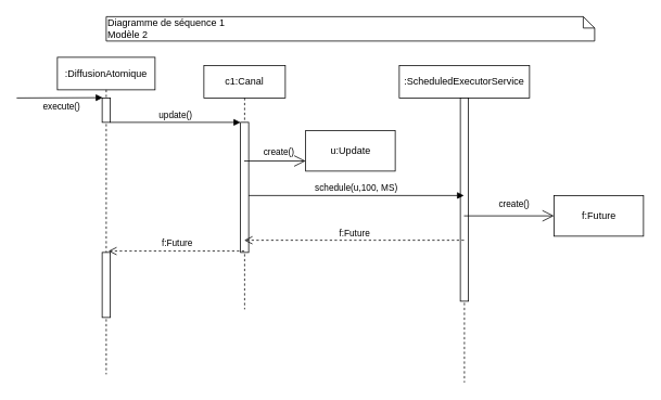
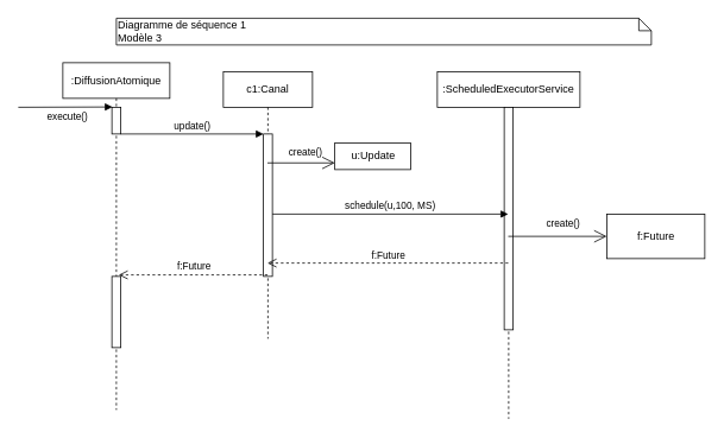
  <mxCell id="0" />
  <mxCell id="1" parent="0" />
- <mxCell id="2" value="Diagramme de séquence 1&lt;br&gt;Modèle 2" style="shape=note;whiteSpace=wrap;html=1;size=14;verticalAlign=top;align=left;spacingTop=-6;" vertex="1" parent="1"><mxGeometry x="130" y="20" width="600" height="30" as="geometry" /></mxCell>
+ <mxCell id="2" value="Diagramme de séquence 1&lt;br&gt;Modèle 3" style="shape=note;whiteSpace=wrap;html=1;size=14;verticalAlign=top;align=left;spacingTop=-6;" vertex="1" parent="1"><mxGeometry x="130" y="20" width="600" height="30" as="geometry" /></mxCell>
  <mxCell id="3" value=":DiffusionAtomique" style="shape=umlLifeline;perimeter=lifelinePerimeter;whiteSpace=wrap;html=1;container=1;collapsible=0;recursiveResize=0;outlineConnect=0;" vertex="1" parent="1"><mxGeometry x="70" y="70" width="120" height="390" as="geometry" /></mxCell>
  <mxCell id="4" value="" style="html=1;points=[];perimeter=orthogonalPerimeter;" vertex="1" parent="3"><mxGeometry x="55" y="50" width="10" height="30" as="geometry" /></mxCell>
  <mxCell id="5" value="" style="html=1;points=[];perimeter=orthogonalPerimeter;" vertex="1" parent="3"><mxGeometry x="55" y="240" width="10" height="80" as="geometry" /></mxCell>
  <mxCell id="6" value="c1:Canal" style="shape=umlLifeline;perimeter=lifelinePerimeter;whiteSpace=wrap;html=1;container=1;collapsible=0;recursiveResize=0;outlineConnect=0;" vertex="1" parent="1"><mxGeometry x="250" y="80" width="100" height="300" as="geometry" /></mxCell>
  <mxCell id="7" value="" style="html=1;points=[];perimeter=orthogonalPerimeter;" vertex="1" parent="6"><mxGeometry x="45" y="70" width="10" height="160" as="geometry" /></mxCell>
  <mxCell id="8" value=":ScheduledExecutorService" style="shape=umlLifeline;perimeter=lifelinePerimeter;whiteSpace=wrap;html=1;container=1;collapsible=0;recursiveResize=0;outlineConnect=0;" vertex="1" parent="1"><mxGeometry x="490" y="80" width="160" height="390" as="geometry" /></mxCell>
  <mxCell id="9" value="" style="html=1;points=[];perimeter=orthogonalPerimeter;" vertex="1" parent="8"><mxGeometry x="75" y="40" width="10" height="250" as="geometry" /></mxCell>
  <mxCell id="10" value="update()" style="html=1;verticalAlign=bottom;endArrow=block;entryX=0;entryY=0;" edge="1" parent="1" source="4" target="7"><mxGeometry relative="1" as="geometry"><mxPoint x="225" y="160" as="sourcePoint" /></mxGeometry></mxCell>
- <mxCell id="11" value="u:Update" style="html=1;" vertex="1" parent="1"><mxGeometry x="375" y="160" width="110" height="50" as="geometry" /></mxCell>
+ <mxCell id="11" value="u:Update" style="html=1;" vertex="1" parent="1"><mxGeometry x="375" y="160" width="85" height="30" as="geometry" /></mxCell>
  <mxCell id="12" value="create()" style="endArrow=open;endFill=1;endSize=12;html=1;entryX=0;entryY=0.75;entryDx=0;entryDy=0;" edge="1" parent="1" source="6" target="11"><mxGeometry x="0.073" y="13" width="160" relative="1" as="geometry"><mxPoint x="360" y="240" as="sourcePoint" /><mxPoint x="520" y="240" as="targetPoint" /><mxPoint x="1" y="1" as="offset" /></mxGeometry></mxCell>
  <mxCell id="13" value="schedule(u,100, MS)" style="html=1;verticalAlign=bottom;endArrow=block;" edge="1" parent="1"><mxGeometry relative="1" as="geometry"><mxPoint x="305" y="240" as="sourcePoint" /><mxPoint x="569.5" y="240" as="targetPoint" /></mxGeometry></mxCell>
  <mxCell id="14" value="f:Future" style="html=1;" vertex="1" parent="1"><mxGeometry x="680" y="240" width="110" height="50" as="geometry" /></mxCell>
  <mxCell id="15" value="create()" style="endArrow=open;endFill=1;endSize=12;html=1;entryX=0;entryY=0.5;entryDx=0;entryDy=0;" edge="1" parent="1" source="8" target="14"><mxGeometry x="0.1" y="15" width="160" relative="1" as="geometry"><mxPoint x="660" y="240" as="sourcePoint" /><mxPoint x="700" y="210" as="targetPoint" /><mxPoint as="offset" /></mxGeometry></mxCell>
  <mxCell id="16" value="f:Future" style="html=1;verticalAlign=bottom;endArrow=open;dashed=1;endSize=8;" edge="1" parent="1"><mxGeometry relative="1" as="geometry"><mxPoint x="299.5" y="295" as="targetPoint" /><mxPoint x="569.5" y="295" as="sourcePoint" /></mxGeometry></mxCell>
  <mxCell id="17" value="f:Future" style="html=1;verticalAlign=bottom;endArrow=open;dashed=1;endSize=8;entryX=0.767;entryY=-0.021;entryDx=0;entryDy=0;entryPerimeter=0;" edge="1" parent="1" source="6" target="5"><mxGeometry relative="1" as="geometry"><mxPoint x="225" y="236" as="targetPoint" /><mxPoint x="230" y="360" as="sourcePoint" /></mxGeometry></mxCell>
  <mxCell id="18" value="execute()" style="html=1;verticalAlign=bottom;endArrow=block;entryX=0.067;entryY=-0.011;entryDx=0;entryDy=0;entryPerimeter=0;" edge="1" parent="1" target="4"><mxGeometry x="0.036" y="-20" width="80" relative="1" as="geometry"><mxPoint x="20" y="120" as="sourcePoint" /><mxPoint x="100" y="130" as="targetPoint" /><mxPoint as="offset" /></mxGeometry></mxCell>
